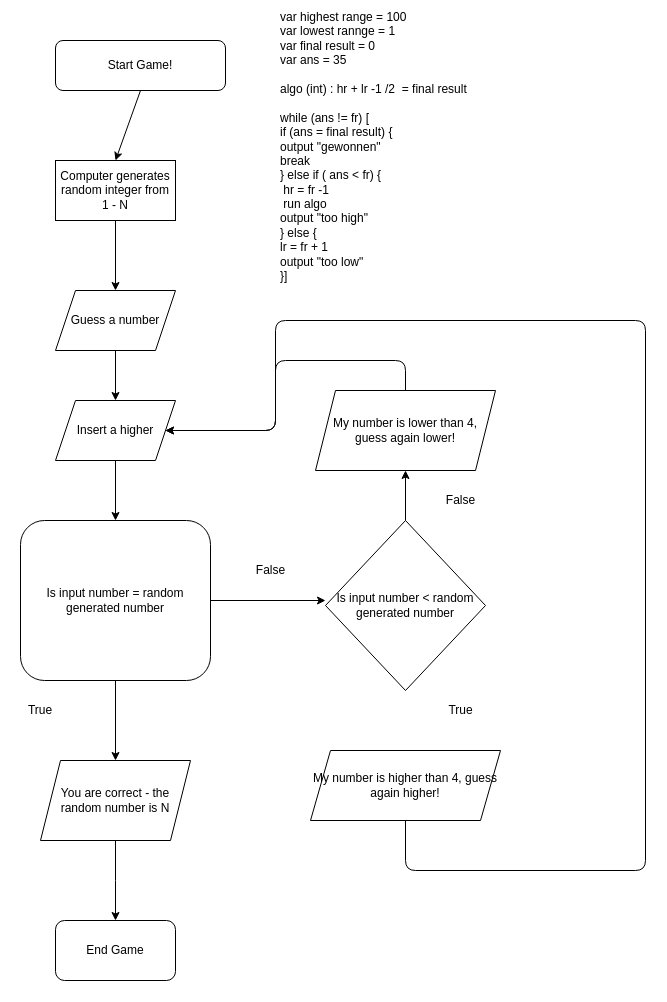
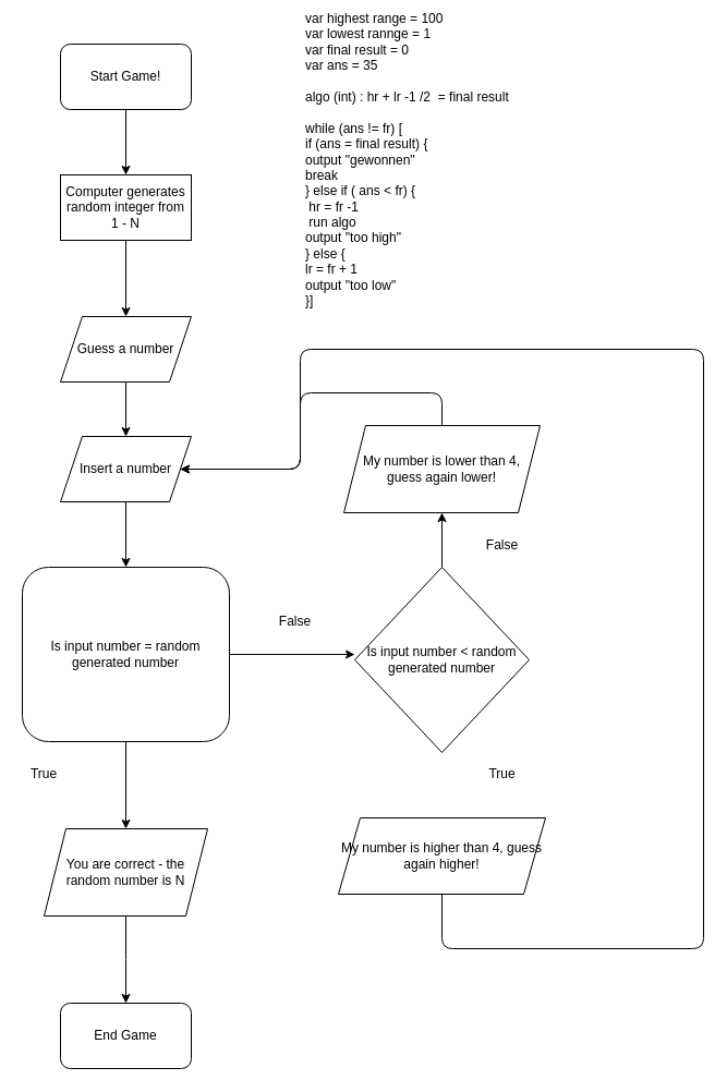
  <mxCell id="0" />
  <mxCell id="1" parent="0" />
- <mxCell id="2" value="Start Game!" style="rounded=1;whiteSpace=wrap;html=1;" vertex="1" parent="1"><mxGeometry x="55" y="40" width="170" height="50" as="geometry" /></mxCell>
+ <mxCell id="2" value="Start Game!" style="rounded=1;whiteSpace=wrap;html=1;" vertex="1" parent="1"><mxGeometry x="55" y="40" width="120" height="60" as="geometry" /></mxCell>
  <mxCell id="3" value="" style="endArrow=classic;html=1;exitX=0.5;exitY=1;exitDx=0;exitDy=0;" edge="1" parent="1" source="2"><mxGeometry width="50" height="50" relative="1" as="geometry"><mxPoint x="95" y="430" as="sourcePoint" /><mxPoint x="115" y="160" as="targetPoint" /></mxGeometry></mxCell>
  <mxCell id="4" value="Computer generates random integer from 1 - N" style="rounded=0;whiteSpace=wrap;html=1;" vertex="1" parent="1"><mxGeometry x="55" y="160" width="120" height="60" as="geometry" /></mxCell>
  <mxCell id="5" value="" style="endArrow=classic;html=1;exitX=0.5;exitY=1;exitDx=0;exitDy=0;" edge="1" parent="1" source="4"><mxGeometry width="50" height="50" relative="1" as="geometry"><mxPoint x="95" y="430" as="sourcePoint" /><mxPoint x="115" y="290" as="targetPoint" /></mxGeometry></mxCell>
  <mxCell id="6" value="Guess a number" style="shape=parallelogram;perimeter=parallelogramPerimeter;whiteSpace=wrap;html=1;fixedSize=1;" vertex="1" parent="1"><mxGeometry x="55" y="290" width="120" height="60" as="geometry" /></mxCell>
- <mxCell id="7" value="Insert a higher" style="shape=parallelogram;perimeter=parallelogramPerimeter;whiteSpace=wrap;html=1;fixedSize=1;" vertex="1" parent="1"><mxGeometry x="55" y="400" width="120" height="60" as="geometry" /></mxCell>
+ <mxCell id="7" value="Insert a number" style="shape=parallelogram;perimeter=parallelogramPerimeter;whiteSpace=wrap;html=1;fixedSize=1;" vertex="1" parent="1"><mxGeometry x="55" y="400" width="120" height="60" as="geometry" /></mxCell>
  <mxCell id="8" value="" style="endArrow=classic;html=1;entryX=0.5;entryY=0;entryDx=0;entryDy=0;exitX=0.5;exitY=1;exitDx=0;exitDy=0;" edge="1" parent="1" source="6" target="7"><mxGeometry width="50" height="50" relative="1" as="geometry"><mxPoint x="-55" y="430" as="sourcePoint" /><mxPoint x="-5" y="380" as="targetPoint" /></mxGeometry></mxCell>
  <mxCell id="9" value="" style="endArrow=classic;html=1;exitX=0.5;exitY=1;exitDx=0;exitDy=0;entryX=0.5;entryY=0;entryDx=0;entryDy=0;" edge="1" parent="1" source="7" target="10"><mxGeometry width="50" height="50" relative="1" as="geometry"><mxPoint x="-55" y="550" as="sourcePoint" /><mxPoint x="-5" y="500" as="targetPoint" /></mxGeometry></mxCell>
  <mxCell id="10" value="Is input number = random generated number" style="whiteSpace=wrap;html=1;rounded=1;" vertex="1" parent="1"><mxGeometry x="20" y="520" width="190" height="160" as="geometry" /></mxCell>
  <mxCell id="11" value="" style="endArrow=classic;html=1;exitX=1;exitY=0.5;exitDx=0;exitDy=0;" edge="1" parent="1" source="10"><mxGeometry width="50" height="50" relative="1" as="geometry"><mxPoint x="425" y="580" as="sourcePoint" /><mxPoint x="325" y="600" as="targetPoint" /></mxGeometry></mxCell>
  <mxCell id="12" value="" style="endArrow=classic;html=1;exitX=0.5;exitY=1;exitDx=0;exitDy=0;" edge="1" parent="1" source="10"><mxGeometry width="50" height="50" relative="1" as="geometry"><mxPoint x="425" y="880" as="sourcePoint" /><mxPoint x="115" y="760" as="targetPoint" /></mxGeometry></mxCell>
  <mxCell id="13" value="" style="edgeStyle=orthogonalEdgeStyle;rounded=0;orthogonalLoop=1;jettySize=auto;html=1;" edge="1" parent="1" source="14"><mxGeometry relative="1" as="geometry"><mxPoint x="115" y="920" as="targetPoint" /></mxGeometry></mxCell>
  <mxCell id="14" value="You are correct - the random number is N" style="shape=parallelogram;perimeter=parallelogramPerimeter;whiteSpace=wrap;html=1;fixedSize=1;" vertex="1" parent="1"><mxGeometry x="40" y="760" width="150" height="80" as="geometry" /></mxCell>
  <mxCell id="15" value="End Game" style="rounded=1;whiteSpace=wrap;html=1;" vertex="1" parent="1"><mxGeometry x="55" y="920" width="120" height="60" as="geometry" /></mxCell>
  <mxCell id="16" value="True" style="text;html=1;strokeColor=none;fillColor=none;align=center;verticalAlign=middle;whiteSpace=wrap;rounded=0;" vertex="1" parent="1"><mxGeometry x="20" y="700" width="40" height="20" as="geometry" /></mxCell>
  <mxCell id="17" value="False" style="text;html=1;align=center;verticalAlign=middle;resizable=0;points=[];autosize=1;" vertex="1" parent="1"><mxGeometry x="245" y="560" width="50" height="20" as="geometry" /></mxCell>
  <mxCell id="18" value="Is input number &amp;lt; random generated number" style="rhombus;whiteSpace=wrap;html=1;" vertex="1" parent="1"><mxGeometry x="325" y="520" width="160" height="170" as="geometry" /></mxCell>
  <mxCell id="19" value="My number is higher than 4, guess again higher!" style="shape=parallelogram;perimeter=parallelogramPerimeter;whiteSpace=wrap;html=1;fixedSize=1;" vertex="1" parent="1"><mxGeometry x="310" y="750" width="190" height="70" as="geometry" /></mxCell>
  <mxCell id="20" value="True" style="text;html=1;align=center;verticalAlign=middle;resizable=0;points=[];autosize=1;" vertex="1" parent="1"><mxGeometry x="440" y="700" width="40" height="20" as="geometry" /></mxCell>
  <mxCell id="21" value="" style="endArrow=classic;html=1;exitX=0.5;exitY=1;exitDx=0;exitDy=0;entryX=1;entryY=0.5;entryDx=0;entryDy=0;" edge="1" parent="1" source="19" target="7"><mxGeometry width="50" height="50" relative="1" as="geometry"><mxPoint x="425" y="700" as="sourcePoint" /><mxPoint x="165" y="320" as="targetPoint" /><Array as="points"><mxPoint x="405" y="870" /><mxPoint x="645" y="870" /><mxPoint x="645" y="320" /><mxPoint x="275" y="320" /><mxPoint x="275" y="430" /></Array></mxGeometry></mxCell>
  <mxCell id="22" value="" style="endArrow=classic;html=1;exitX=0.5;exitY=0;exitDx=0;exitDy=0;" edge="1" parent="1" source="18" target="23"><mxGeometry width="50" height="50" relative="1" as="geometry"><mxPoint x="425" y="580" as="sourcePoint" /><mxPoint x="405" y="470" as="targetPoint" /></mxGeometry></mxCell>
  <mxCell id="23" value="My number is lower than 4, guess again lower!" style="shape=parallelogram;perimeter=parallelogramPerimeter;whiteSpace=wrap;html=1;fixedSize=1;" vertex="1" parent="1"><mxGeometry x="315" y="390" width="180" height="80" as="geometry" /></mxCell>
  <mxCell id="24" value="" style="endArrow=classic;html=1;exitX=0.5;exitY=0;exitDx=0;exitDy=0;" edge="1" parent="1" source="23"><mxGeometry width="50" height="50" relative="1" as="geometry"><mxPoint x="425" y="580" as="sourcePoint" /><mxPoint x="165" y="430" as="targetPoint" /><Array as="points"><mxPoint x="405" y="360" /><mxPoint x="275" y="360" /><mxPoint x="275" y="430" /></Array></mxGeometry></mxCell>
  <mxCell id="25" value="False" style="text;html=1;align=center;verticalAlign=middle;resizable=0;points=[];autosize=1;" vertex="1" parent="1"><mxGeometry x="435" y="490" width="50" height="20" as="geometry" /></mxCell>
  <mxCell id="26" value="var highest range = 100&lt;br&gt;var lowest rannge = 1&lt;br&gt;var final result = 0&lt;br&gt;var ans = 35&lt;br&gt;&lt;br&gt;algo (int) : hr + lr -1 /2&amp;nbsp; = final result&lt;br&gt;&lt;br&gt;while (ans != fr) [&lt;br&gt;if (ans = final result) {&lt;br&gt;output &quot;gewonnen&quot;&lt;br&gt;break&lt;br&gt;} else if ( ans &amp;lt; fr) {&lt;br&gt;&amp;nbsp;hr = fr -1 &lt;br&gt;&amp;nbsp;run algo &lt;br&gt;output &quot;too high&quot;&lt;br&gt;} else {&lt;br&gt;lr = fr + 1&lt;br&gt;output &quot;too low&quot;&lt;br&gt;}]" style="text;html=1;strokeColor=none;fillColor=none;spacing=5;spacingTop=-20;whiteSpace=wrap;overflow=hidden;rounded=0;" vertex="1" parent="1"><mxGeometry x="275" y="20" width="205" height="290" as="geometry" /></mxCell>
